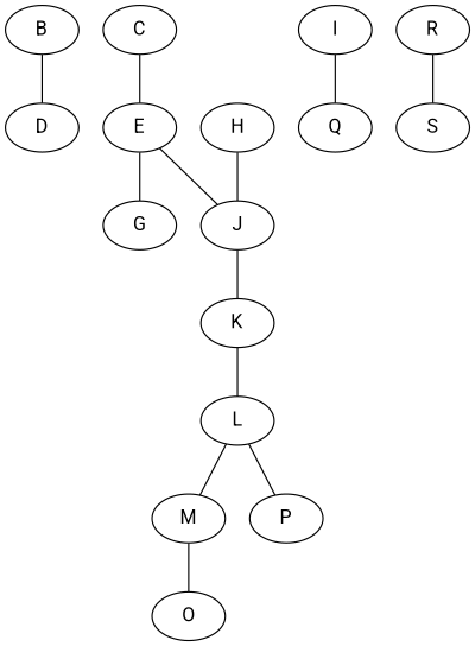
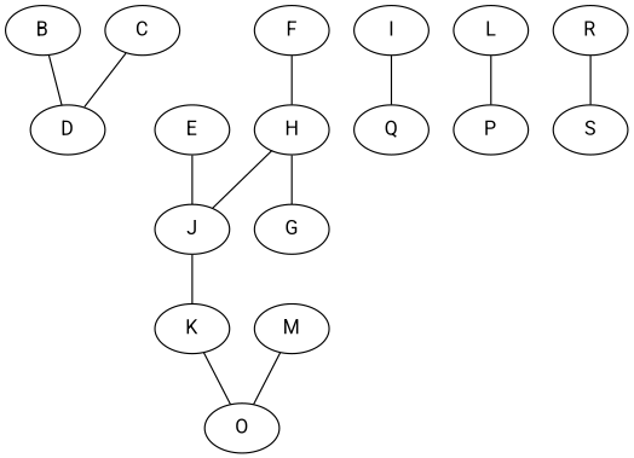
  strict graph {
    fontname=Roboto
    node [fontname=Roboto]
    edge [fontname=Roboto]
    n1 [height=0.5 label=B width=0.75]
    n2 [height=0.5 label=D width=0.75]
    n3 [height=0.5 label=C width=0.75]
    n4 [height=0.5 label=E width=0.75]
    n5 [height=0.5 label=G width=0.75]
    n6 [height=0.5 label=J width=0.75]
+   n7 [height=0.5 label=F width=0.75]
    n8 [height=0.5 label=H width=0.75]
    n9 [height=0.5 label=I width=0.75]
    n10 [height=0.5 label=Q width=0.75]
    n11 [height=0.5 label=K width=0.75]
    n12 [height=0.5 label=L width=0.75]
    n13 [height=0.5 label=R width=0.75]
    n14 [label=S]
    n15 [height=0.5 label=M width=0.75]
    n16 [height=0.5 label=P width=0.75]
    n17 [height=0.5 label=O width=0.75]
    n1 -- n2
-   n3 -- n4
-   n4 -- n5
+   n3 -- n2
+   n8 -- n5
    n4 -- n6
    n6 -- n11
+   n7 -- n8
    n8 -- n6
    n9 -- n10
-   n11 -- n12
-   n12 -- n15
+   n11 -- n17
    n12 -- n16
    n13 -- n14
    n15 -- n17
  }
